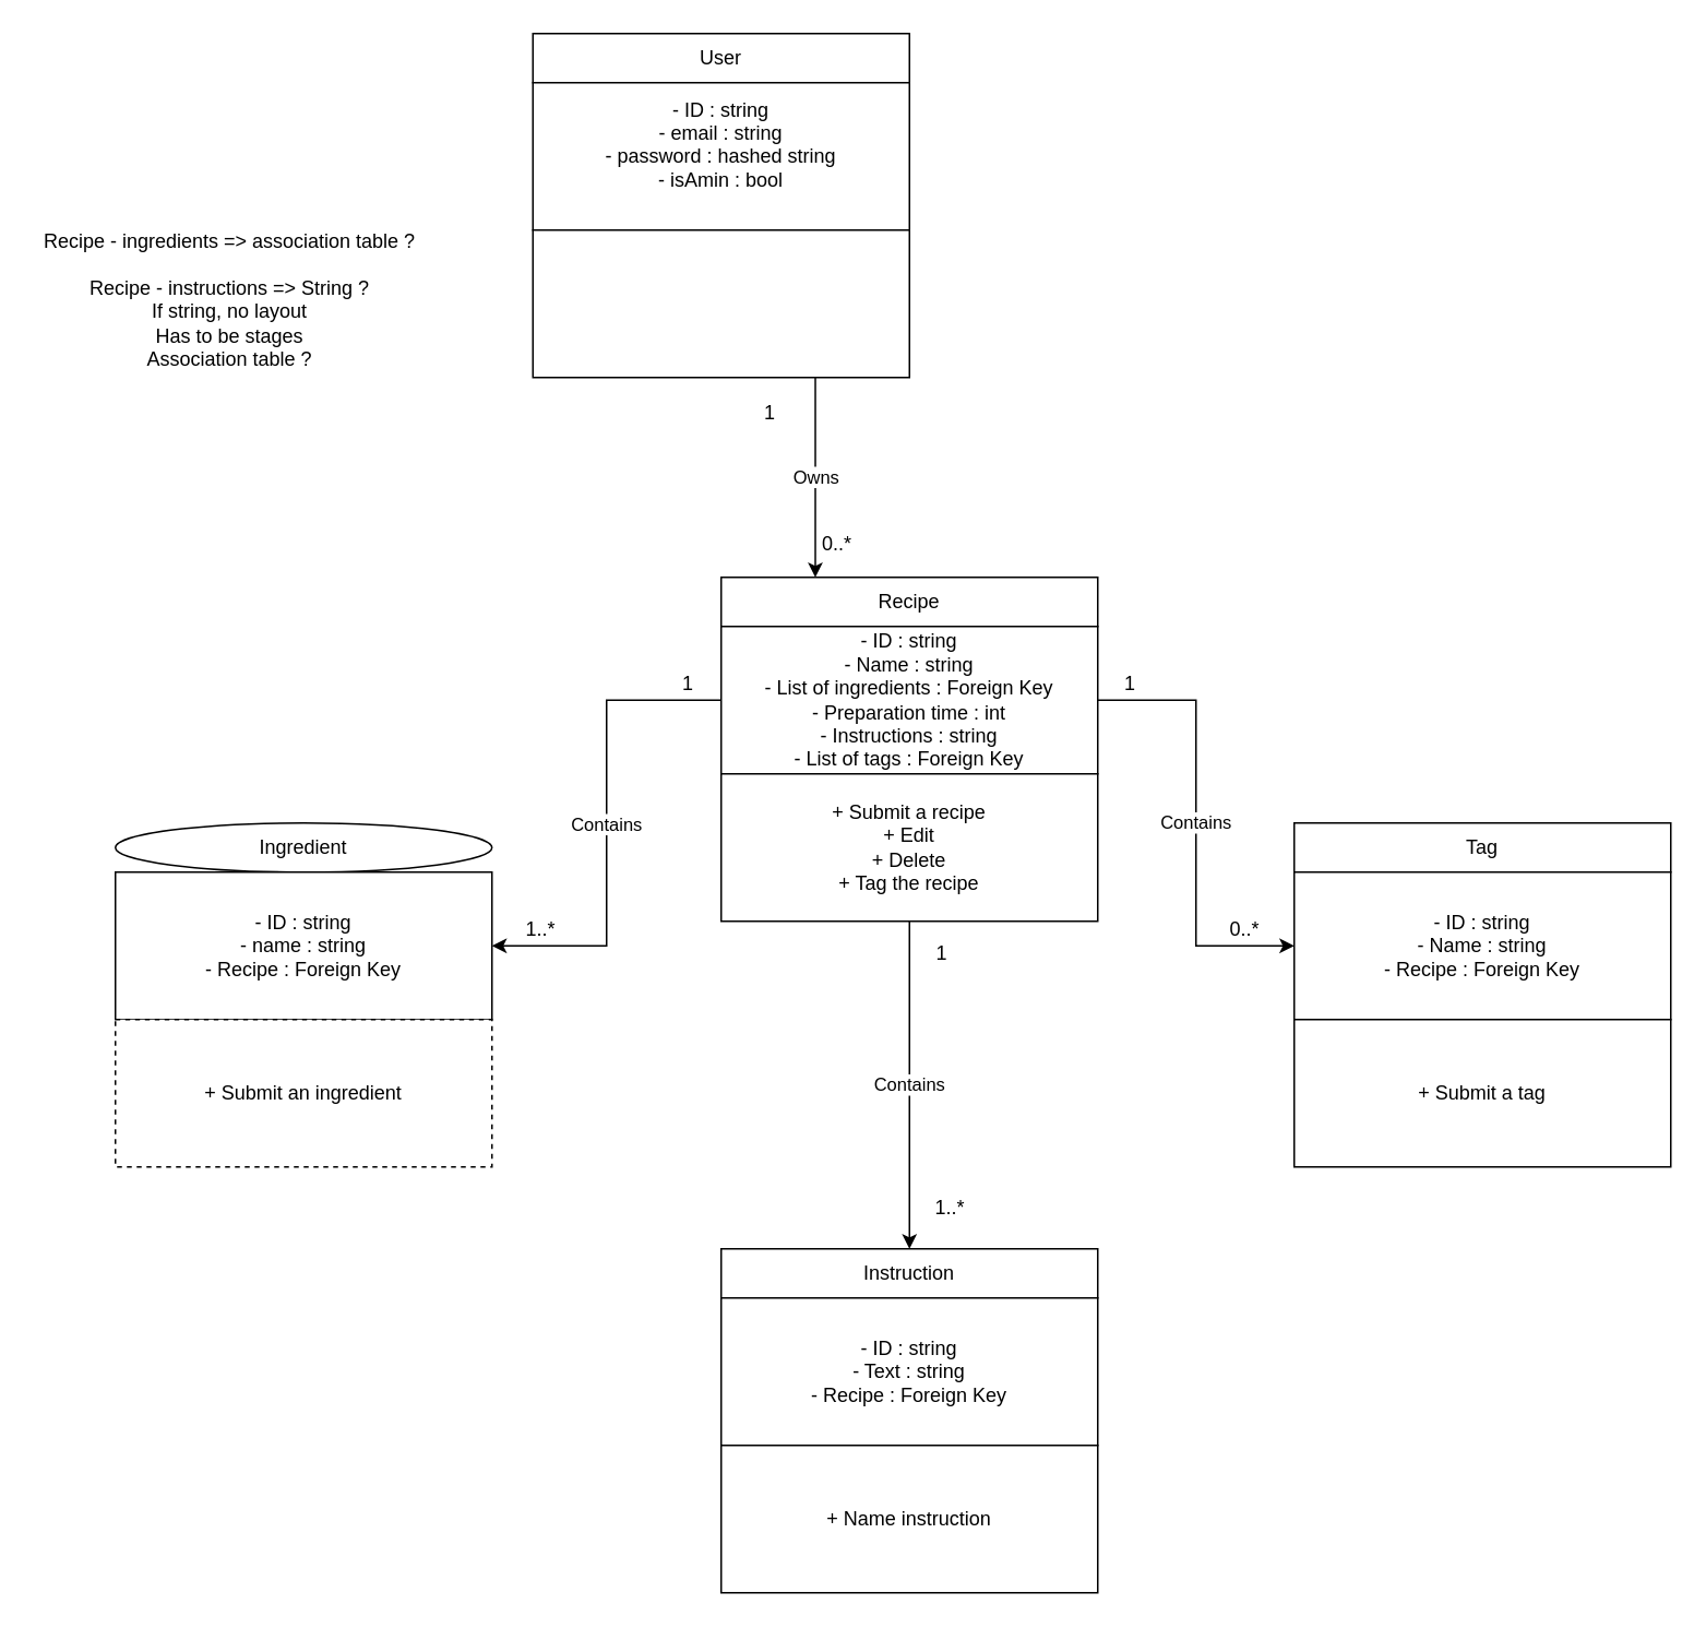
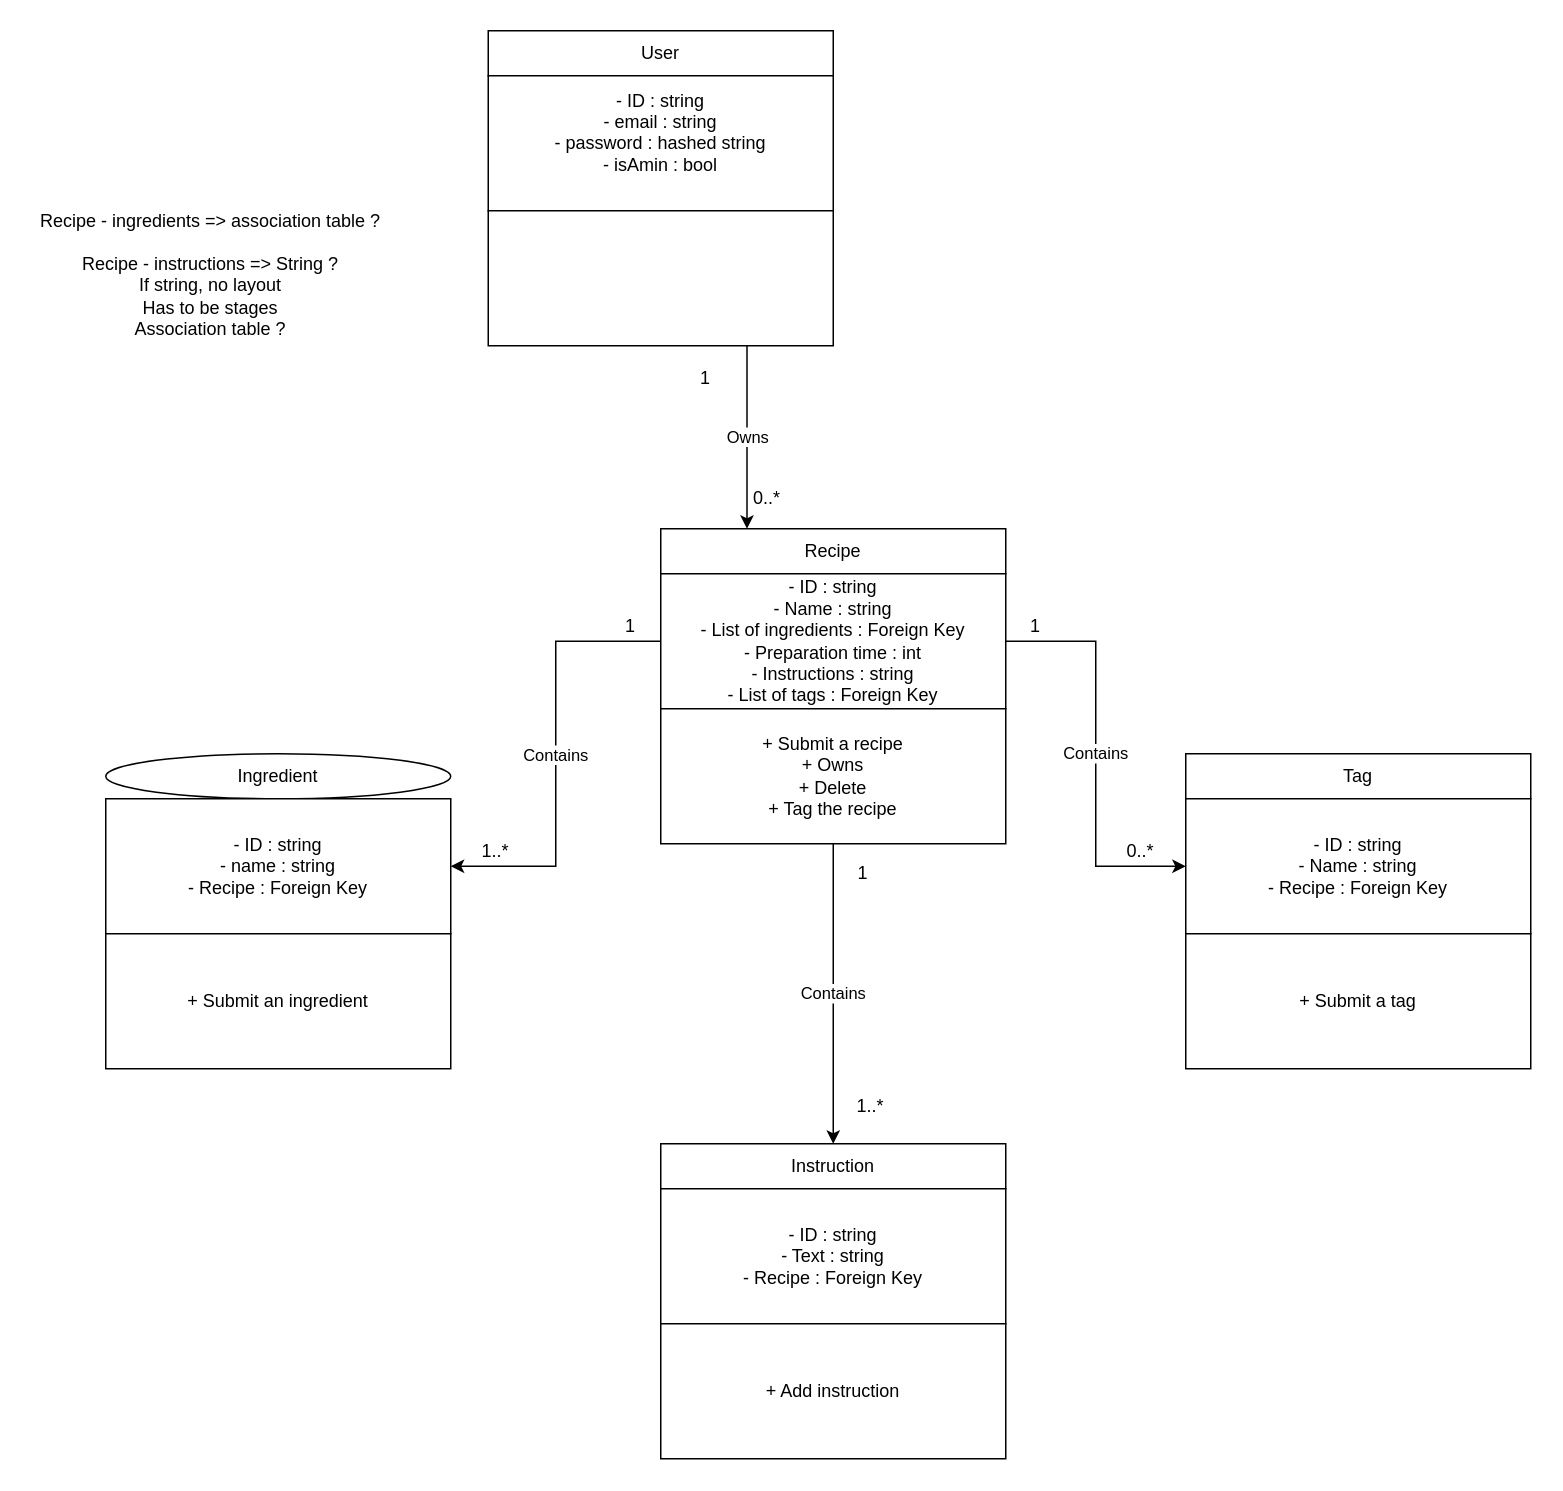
  <mxCell id="0" />
  <mxCell id="1" parent="0" />
  <mxCell id="2" value="" style="group" parent="1" vertex="1" connectable="0"><mxGeometry x="440" y="352" width="230" height="210" as="geometry" /></mxCell>
  <mxCell id="3" value="" style="edgeStyle=orthogonalEdgeStyle;rounded=0;orthogonalLoop=1;jettySize=auto;html=1;" parent="2" source="4" edge="1"><mxGeometry relative="1" as="geometry"><mxPoint x="115" y="120" as="targetPoint" /></mxGeometry></mxCell>
  <mxCell id="4" value="Recipe" style="rounded=0;whiteSpace=wrap;html=1;" parent="2" vertex="1"><mxGeometry width="230" height="30" as="geometry" /></mxCell>
  <mxCell id="5" value="&lt;div&gt;- ID : string&lt;/div&gt;&lt;div&gt;- Name : string&lt;/div&gt;&lt;div&gt;- List of ingredients : Foreign Key&lt;/div&gt;&lt;div&gt;- Preparation time : int&lt;/div&gt;&lt;div&gt;- Instructions : string&lt;/div&gt;&lt;div&gt;- List of tags : Foreign Key&lt;/div&gt;" style="rounded=0;whiteSpace=wrap;html=1;" parent="2" vertex="1"><mxGeometry y="30" width="230" height="90" as="geometry" /></mxCell>
- <mxCell id="6" value="&lt;div&gt;+ Submit a recipe&lt;/div&gt;&lt;div&gt;+ Edit&lt;/div&gt;&lt;div&gt;+ Delete&lt;/div&gt;&lt;div&gt;+ Tag the recipe&lt;/div&gt;" style="rounded=0;whiteSpace=wrap;html=1;" parent="2" vertex="1"><mxGeometry y="120" width="230" height="90" as="geometry" /></mxCell>
+ <mxCell id="6" value="&lt;div&gt;+ Submit a recipe&lt;/div&gt;&lt;div&gt;+ Owns&lt;/div&gt;&lt;div&gt;+ Delete&lt;/div&gt;&lt;div&gt;+ Tag the recipe&lt;/div&gt;" style="rounded=0;whiteSpace=wrap;html=1;" parent="2" vertex="1"><mxGeometry y="120" width="230" height="90" as="geometry" /></mxCell>
  <mxCell id="7" value="" style="group" parent="1" vertex="1" connectable="0"><mxGeometry x="70" y="502" width="230" height="210" as="geometry" /></mxCell>
  <mxCell id="8" value="" style="edgeStyle=orthogonalEdgeStyle;rounded=0;orthogonalLoop=1;jettySize=auto;html=1;" parent="7" source="9" edge="1"><mxGeometry relative="1" as="geometry"><mxPoint x="115" y="120" as="targetPoint" /></mxGeometry></mxCell>
  <mxCell id="9" value="Ingredient" style="ellipse;whiteSpace=wrap;html=1;" parent="7" vertex="1"><mxGeometry width="230" height="30" as="geometry" /></mxCell>
  <mxCell id="10" value="&lt;div&gt;- ID : string&lt;/div&gt;&lt;div&gt;-&amp;nbsp;name :&amp;nbsp;string&lt;/div&gt;&lt;div&gt;- Recipe : Foreign Key&lt;/div&gt;" style="rounded=0;whiteSpace=wrap;html=1;" parent="7" vertex="1"><mxGeometry y="30" width="230" height="90" as="geometry" /></mxCell>
- <mxCell id="11" value="&lt;div&gt;+ Submit an ingredient&lt;/div&gt;" style="rounded=0;whiteSpace=wrap;html=1;dashed=1;" parent="7" vertex="1"><mxGeometry y="120" width="230" height="90" as="geometry" /></mxCell>
+ <mxCell id="11" value="&lt;div&gt;+ Submit an ingredient&lt;/div&gt;" style="rounded=0;whiteSpace=wrap;html=1;" parent="7" vertex="1"><mxGeometry y="120" width="230" height="90" as="geometry" /></mxCell>
  <mxCell id="12" value="&lt;div&gt;Recipe - ingredients =&amp;gt; association table ?&lt;/div&gt;" style="text;html=1;align=center;verticalAlign=middle;whiteSpace=wrap;rounded=0;" parent="1" vertex="1"><mxGeometry x="20" y="132" width="240" height="30" as="geometry" /></mxCell>
  <mxCell id="13" value="Contains" style="edgeStyle=orthogonalEdgeStyle;rounded=0;orthogonalLoop=1;jettySize=auto;html=1;exitX=0;exitY=0.5;exitDx=0;exitDy=0;entryX=1;entryY=0.5;entryDx=0;entryDy=0;endArrow=classic;startFill=0;startArrow=none;endFill=1;" parent="1" source="5" target="10" edge="1"><mxGeometry x="0.005" relative="1" as="geometry"><mxPoint as="offset" /></mxGeometry></mxCell>
  <mxCell id="14" value="&lt;div&gt;Recipe - instructions =&amp;gt; String ?&lt;/div&gt;&lt;div&gt;If string, no layout&lt;/div&gt;&lt;div&gt;Has to be stages&lt;/div&gt;&lt;div&gt;Association table ?&lt;/div&gt;" style="text;html=1;align=center;verticalAlign=middle;whiteSpace=wrap;rounded=0;" parent="1" vertex="1"><mxGeometry x="20" y="182" width="240" height="30" as="geometry" /></mxCell>
  <mxCell id="15" value="1" style="text;html=1;align=center;verticalAlign=middle;whiteSpace=wrap;rounded=0;" parent="1" vertex="1"><mxGeometry x="390" y="402" width="60" height="30" as="geometry" /></mxCell>
  <mxCell id="16" value="1..*" style="text;html=1;align=center;verticalAlign=middle;whiteSpace=wrap;rounded=0;" parent="1" vertex="1"><mxGeometry x="300" y="552" width="60" height="30" as="geometry" /></mxCell>
  <mxCell id="17" value="" style="group" parent="1" vertex="1" connectable="0"><mxGeometry x="790" y="502" width="230" height="210" as="geometry" /></mxCell>
  <mxCell id="18" value="" style="edgeStyle=orthogonalEdgeStyle;rounded=0;orthogonalLoop=1;jettySize=auto;html=1;" parent="17" source="19" edge="1"><mxGeometry relative="1" as="geometry"><mxPoint x="115" y="120" as="targetPoint" /></mxGeometry></mxCell>
  <mxCell id="19" value="Tag" style="rounded=0;whiteSpace=wrap;html=1;" parent="17" vertex="1"><mxGeometry width="230" height="30" as="geometry" /></mxCell>
  <mxCell id="20" value="&lt;div&gt;- ID : string&lt;/div&gt;&lt;div&gt;- Name : string&lt;br&gt;- Recipe : Foreign Key&lt;/div&gt;" style="rounded=0;whiteSpace=wrap;html=1;" parent="17" vertex="1"><mxGeometry y="30" width="230" height="90" as="geometry" /></mxCell>
  <mxCell id="21" value="&lt;div&gt;+ Submit a tag&lt;/div&gt;" style="rounded=0;whiteSpace=wrap;html=1;" parent="17" vertex="1"><mxGeometry y="120" width="230" height="90" as="geometry" /></mxCell>
  <mxCell id="22" value="Contains" style="edgeStyle=orthogonalEdgeStyle;rounded=0;orthogonalLoop=1;jettySize=auto;html=1;exitX=1;exitY=0.5;exitDx=0;exitDy=0;entryX=0;entryY=0.5;entryDx=0;entryDy=0;endArrow=classic;startFill=0;endFill=1;" parent="1" source="5" target="20" edge="1"><mxGeometry relative="1" as="geometry" /></mxCell>
  <mxCell id="23" value="1" style="text;html=1;align=center;verticalAlign=middle;whiteSpace=wrap;rounded=0;" parent="1" vertex="1"><mxGeometry x="660" y="402" width="60" height="30" as="geometry" /></mxCell>
  <mxCell id="24" value="0..*" style="text;html=1;align=center;verticalAlign=middle;whiteSpace=wrap;rounded=0;" parent="1" vertex="1"><mxGeometry x="730" y="552" width="60" height="30" as="geometry" /></mxCell>
  <mxCell id="25" value="" style="group" vertex="1" connectable="0" parent="1"><mxGeometry x="440" y="762" width="230" height="210" as="geometry" /></mxCell>
  <mxCell id="26" value="" style="edgeStyle=orthogonalEdgeStyle;rounded=0;orthogonalLoop=1;jettySize=auto;html=1;" edge="1" parent="25" source="27"><mxGeometry relative="1" as="geometry"><mxPoint x="115" y="120" as="targetPoint" /></mxGeometry></mxCell>
  <mxCell id="27" value="Instruction" style="rounded=0;whiteSpace=wrap;html=1;" vertex="1" parent="25"><mxGeometry width="230" height="30" as="geometry" /></mxCell>
  <mxCell id="28" value="&lt;div&gt;- ID : string&lt;/div&gt;&lt;div&gt;- Text : string&lt;/div&gt;&lt;div&gt;- Recipe : Foreign Key&lt;/div&gt;" style="rounded=0;whiteSpace=wrap;html=1;" vertex="1" parent="25"><mxGeometry y="30" width="230" height="90" as="geometry" /></mxCell>
- <mxCell id="29" value="&lt;div&gt;+ Name instruction&lt;/div&gt;" style="rounded=0;whiteSpace=wrap;html=1;" vertex="1" parent="25"><mxGeometry y="120" width="230" height="90" as="geometry" /></mxCell>
+ <mxCell id="29" value="&lt;div&gt;+ Add instruction&lt;/div&gt;" style="rounded=0;whiteSpace=wrap;html=1;" vertex="1" parent="25"><mxGeometry y="120" width="230" height="90" as="geometry" /></mxCell>
  <mxCell id="30" value="Contains" style="edgeStyle=orthogonalEdgeStyle;rounded=0;orthogonalLoop=1;jettySize=auto;html=1;exitX=0.5;exitY=1;exitDx=0;exitDy=0;entryX=0.5;entryY=0;entryDx=0;entryDy=0;" edge="1" parent="1" source="6" target="27"><mxGeometry relative="1" as="geometry" /></mxCell>
  <mxCell id="31" value="1" style="text;html=1;align=center;verticalAlign=middle;whiteSpace=wrap;rounded=0;" vertex="1" parent="1"><mxGeometry x="545" y="567" width="60" height="30" as="geometry" /></mxCell>
  <mxCell id="32" value="1..*" style="text;html=1;align=center;verticalAlign=middle;whiteSpace=wrap;rounded=0;" vertex="1" parent="1"><mxGeometry x="550" y="722" width="60" height="30" as="geometry" /></mxCell>
  <mxCell id="33" value="" style="group" vertex="1" connectable="0" parent="1"><mxGeometry x="325" y="20" width="230" height="210" as="geometry" /></mxCell>
  <mxCell id="34" value="" style="edgeStyle=orthogonalEdgeStyle;rounded=0;orthogonalLoop=1;jettySize=auto;html=1;" edge="1" parent="33" source="35"><mxGeometry relative="1" as="geometry"><mxPoint x="115" y="120" as="targetPoint" /></mxGeometry></mxCell>
  <mxCell id="35" value="User" style="rounded=0;whiteSpace=wrap;html=1;" vertex="1" parent="33"><mxGeometry width="230" height="30" as="geometry" /></mxCell>
  <mxCell id="36" value="&lt;div&gt;- ID : string&lt;/div&gt;&lt;div&gt;- email : string&lt;/div&gt;&lt;div&gt;- password : hashed string&lt;/div&gt;&lt;div&gt;&lt;div&gt;- isAmin : bool&lt;/div&gt;&lt;br&gt;&lt;/div&gt;" style="rounded=0;whiteSpace=wrap;html=1;" vertex="1" parent="33"><mxGeometry y="30" width="230" height="90" as="geometry" /></mxCell>
  <mxCell id="37" value="" style="rounded=0;whiteSpace=wrap;html=1;" vertex="1" parent="33"><mxGeometry y="120" width="230" height="90" as="geometry" /></mxCell>
  <mxCell id="38" value="Owns" style="edgeStyle=orthogonalEdgeStyle;rounded=0;orthogonalLoop=1;jettySize=auto;html=1;exitX=0.75;exitY=1;exitDx=0;exitDy=0;entryX=0.25;entryY=0;entryDx=0;entryDy=0;" edge="1" parent="1" source="37" target="4"><mxGeometry relative="1" as="geometry" /></mxCell>
  <mxCell id="39" value="1" style="text;html=1;align=center;verticalAlign=middle;whiteSpace=wrap;rounded=0;" vertex="1" parent="1"><mxGeometry x="440" y="237" width="60" height="30" as="geometry" /></mxCell>
  <mxCell id="40" value="0..*" style="text;html=1;align=center;verticalAlign=middle;whiteSpace=wrap;rounded=0;" vertex="1" parent="1"><mxGeometry x="481" y="317" width="60" height="30" as="geometry" /></mxCell>
